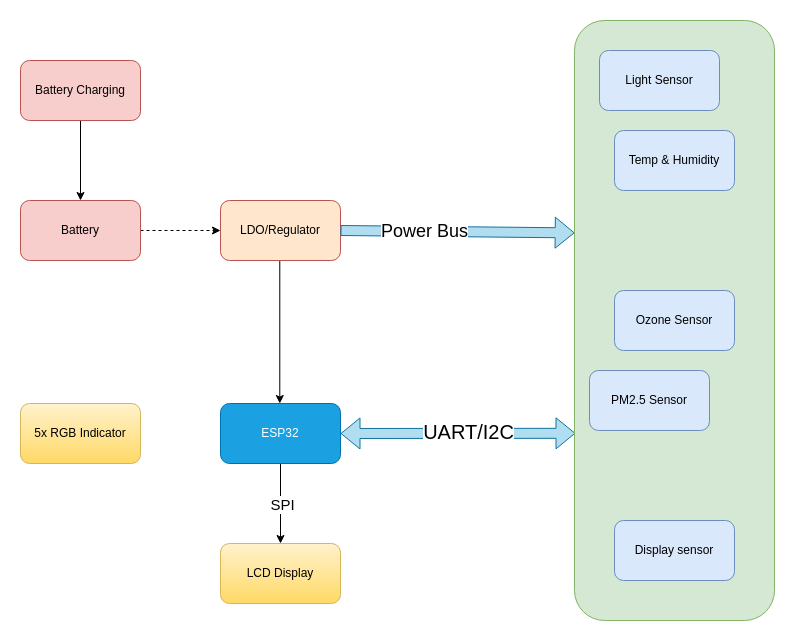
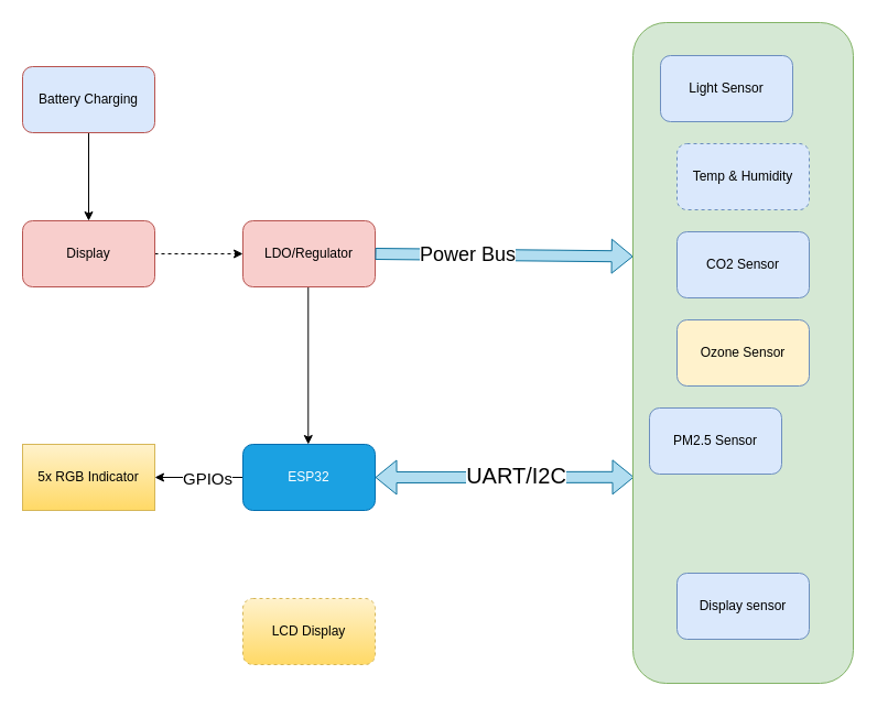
  <mxCell id="0" />
  <mxCell id="1" parent="0" />
- <mxCell id="4" value="" style="edgeStyle=orthogonalEdgeStyle;rounded=0;orthogonalLoop=1;jettySize=auto;html=1;" edge="1" parent="1" source="6" target="14"><mxGeometry relative="1" as="geometry" /></mxCell>
- <mxCell id="5" value="SPI" style="edgeLabel;html=1;align=center;verticalAlign=middle;resizable=0;points=[];fontSize=15;" vertex="1" connectable="0" parent="4"><mxGeometry x="0.007" y="1" relative="1" as="geometry"><mxPoint as="offset" /></mxGeometry></mxCell>
+ <mxCell id="2" value="" style="edgeStyle=orthogonalEdgeStyle;rounded=0;orthogonalLoop=1;jettySize=auto;html=1;" edge="1" parent="1" source="6" target="13"><mxGeometry relative="1" as="geometry" /></mxCell>
+ <mxCell id="3" value="&lt;font style=&quot;font-size: 15px;&quot;&gt;GPIOs&lt;/font&gt;" style="edgeLabel;html=1;align=center;verticalAlign=middle;resizable=0;points=[];" vertex="1" connectable="0" parent="2"><mxGeometry x="-0.2" relative="1" as="geometry"><mxPoint x="-1" as="offset" /></mxGeometry></mxCell>
  <mxCell id="6" value="ESP32" style="rounded=1;whiteSpace=wrap;html=1;fillColor=#1ba1e2;fontColor=#ffffff;strokeColor=#006EAF;" vertex="1" parent="1"><mxGeometry x="220" y="403" width="120" height="60" as="geometry" /></mxCell>
  <mxCell id="7" value="" style="edgeStyle=orthogonalEdgeStyle;rounded=0;orthogonalLoop=1;jettySize=auto;html=1;dashed=1;" edge="1" parent="1" source="8" target="10"><mxGeometry relative="1" as="geometry" /></mxCell>
- <mxCell id="8" value="Battery" style="rounded=1;whiteSpace=wrap;html=1;fillColor=#f8cecc;strokeColor=#b85450;" vertex="1" parent="1"><mxGeometry x="20" y="200" width="120" height="60" as="geometry" /></mxCell>
+ <mxCell id="8" value="Display" style="rounded=1;whiteSpace=wrap;html=1;fillColor=#f8cecc;strokeColor=#b85450;" vertex="1" parent="1"><mxGeometry x="20" y="200" width="120" height="60" as="geometry" /></mxCell>
  <mxCell id="9" style="edgeStyle=orthogonalEdgeStyle;rounded=0;orthogonalLoop=1;jettySize=auto;html=1;exitX=0.25;exitY=1;exitDx=0;exitDy=0;entryX=0.25;entryY=0;entryDx=0;entryDy=0;" edge="1" parent="1"><mxGeometry relative="1" as="geometry"><mxPoint x="279.29" y="260" as="sourcePoint" /><mxPoint x="279.29" y="403" as="targetPoint" /></mxGeometry></mxCell>
- <mxCell id="10" value="LDO/Regulator" style="whiteSpace=wrap;html=1;rounded=1;fillColor=#ffe6cc;strokeColor=#b85450;" vertex="1" parent="1"><mxGeometry x="220" y="200" width="120" height="60" as="geometry" /></mxCell>
+ <mxCell id="10" value="LDO/Regulator" style="whiteSpace=wrap;html=1;rounded=1;fillColor=#f8cecc;strokeColor=#b85450;" vertex="1" parent="1"><mxGeometry x="220" y="200" width="120" height="60" as="geometry" /></mxCell>
  <mxCell id="11" style="edgeStyle=orthogonalEdgeStyle;rounded=0;orthogonalLoop=1;jettySize=auto;html=1;" edge="1" parent="1" source="12" target="8"><mxGeometry relative="1" as="geometry" /></mxCell>
- <mxCell id="12" value="Battery Charging" style="whiteSpace=wrap;html=1;rounded=1;fillColor=#f8cecc;strokeColor=#b85450;" vertex="1" parent="1"><mxGeometry x="20" y="60" width="120" height="60" as="geometry" /></mxCell>
- <mxCell id="13" value="5x RGB Indicator" style="whiteSpace=wrap;html=1;rounded=1;fillColor=#fff2cc;gradientColor=#ffd966;strokeColor=#d6b656;" vertex="1" parent="1"><mxGeometry x="20" y="403" width="120" height="60" as="geometry" /></mxCell>
- <mxCell id="14" value="LCD Display" style="whiteSpace=wrap;html=1;rounded=1;fillColor=#fff2cc;gradientColor=#ffd966;strokeColor=#d6b656;" vertex="1" parent="1"><mxGeometry x="220" y="543" width="120" height="60" as="geometry" /></mxCell>
+ <mxCell id="12" value="Battery Charging" style="whiteSpace=wrap;html=1;rounded=1;fillColor=#dae8fc;strokeColor=#b85450;" vertex="1" parent="1"><mxGeometry x="20" y="60" width="120" height="60" as="geometry" /></mxCell>
+ <mxCell id="13" value="5x RGB Indicator" style="whiteSpace=wrap;html=1;fillColor=#fff2cc;gradientColor=#ffd966;strokeColor=#d6b656;rounded=0;" vertex="1" parent="1"><mxGeometry x="20" y="403" width="120" height="60" as="geometry" /></mxCell>
+ <mxCell id="14" value="LCD Display" style="whiteSpace=wrap;html=1;rounded=1;fillColor=#fff2cc;gradientColor=#ffd966;strokeColor=#d6b656;dashed=1;" vertex="1" parent="1"><mxGeometry x="220" y="543" width="120" height="60" as="geometry" /></mxCell>
  <mxCell id="15" value="" style="shape=flexArrow;endArrow=classic;html=1;rounded=0;exitX=1;exitY=0.5;exitDx=0;exitDy=0;entryX=0.001;entryY=0.354;entryDx=0;entryDy=0;entryPerimeter=0;fillColor=#b1ddf0;strokeColor=#10739e;" edge="1" parent="1" source="10" target="20"><mxGeometry width="50" height="50" relative="1" as="geometry"><mxPoint x="394" y="380" as="sourcePoint" /><mxPoint x="424" y="230" as="targetPoint" /></mxGeometry></mxCell>
  <mxCell id="16" value="Power Bus" style="edgeLabel;html=1;align=center;verticalAlign=middle;resizable=0;points=[];fontSize=18;" vertex="1" connectable="0" parent="15"><mxGeometry x="-0.28" relative="1" as="geometry"><mxPoint as="offset" /></mxGeometry></mxCell>
  <mxCell id="17" value="" style="shape=flexArrow;endArrow=classic;startArrow=classic;html=1;rounded=0;exitX=1;exitY=0.5;exitDx=0;exitDy=0;entryX=0.005;entryY=0.688;entryDx=0;entryDy=0;entryPerimeter=0;fillColor=#b1ddf0;strokeColor=#10739e;" edge="1" parent="1" source="6" target="20"><mxGeometry width="100" height="100" relative="1" as="geometry"><mxPoint x="364" y="490" as="sourcePoint" /><mxPoint x="584" y="440" as="targetPoint" /></mxGeometry></mxCell>
  <mxCell id="18" value="UART/I2C" style="edgeLabel;html=1;align=center;verticalAlign=middle;resizable=0;points=[];fontSize=20;" vertex="1" connectable="0" parent="17"><mxGeometry x="0.091" y="2" relative="1" as="geometry"><mxPoint as="offset" /></mxGeometry></mxCell>
  <mxCell id="19" value="" style="group" vertex="1" connectable="0" parent="1"><mxGeometry x="574" y="20" width="200" height="600" as="geometry" /></mxCell>
  <mxCell id="20" value="" style="rounded=1;whiteSpace=wrap;html=1;fillColor=#d5e8d4;strokeColor=#82b366;" vertex="1" parent="19"><mxGeometry width="200" height="600" as="geometry" /></mxCell>
  <mxCell id="21" value="Light Sensor" style="rounded=1;whiteSpace=wrap;html=1;fillColor=#dae8fc;strokeColor=#6c8ebf;" vertex="1" parent="19"><mxGeometry x="25" y="30" width="120" height="60" as="geometry" /></mxCell>
- <mxCell id="22" value="Temp &amp;amp; Humidity" style="rounded=1;whiteSpace=wrap;html=1;fillColor=#dae8fc;strokeColor=#6c8ebf;" vertex="1" parent="19"><mxGeometry x="40" y="110" width="120" height="60" as="geometry" /></mxCell>
- <mxCell id="24" value="Ozone Sensor" style="rounded=1;whiteSpace=wrap;html=1;fillColor=#dae8fc;strokeColor=#6c8ebf;" vertex="1" parent="19"><mxGeometry x="40" y="270" width="120" height="60" as="geometry" /></mxCell>
+ <mxCell id="22" value="Temp &amp;amp; Humidity" style="rounded=1;whiteSpace=wrap;html=1;fillColor=#dae8fc;strokeColor=#6c8ebf;dashed=1;" vertex="1" parent="19"><mxGeometry x="40" y="110" width="120" height="60" as="geometry" /></mxCell>
+ <mxCell id="23" value="CO2 Sensor" style="rounded=1;whiteSpace=wrap;html=1;fillColor=#dae8fc;strokeColor=#6c8ebf;" vertex="1" parent="19"><mxGeometry x="40" y="190" width="120" height="60" as="geometry" /></mxCell>
+ <mxCell id="24" value="Ozone Sensor" style="rounded=1;whiteSpace=wrap;html=1;fillColor=#fff2cc;strokeColor=#6c8ebf;" vertex="1" parent="19"><mxGeometry x="40" y="270" width="120" height="60" as="geometry" /></mxCell>
  <mxCell id="25" value="PM2.5 Sensor" style="rounded=1;whiteSpace=wrap;html=1;fillColor=#dae8fc;strokeColor=#6c8ebf;" vertex="1" parent="19"><mxGeometry x="15" y="350" width="120" height="60" as="geometry" /></mxCell>
  <mxCell id="26" value="Display sensor" style="rounded=1;whiteSpace=wrap;html=1;fillColor=#dae8fc;strokeColor=#6c8ebf;" vertex="1" parent="19"><mxGeometry x="40" y="500" width="120" height="60" as="geometry" /></mxCell>
